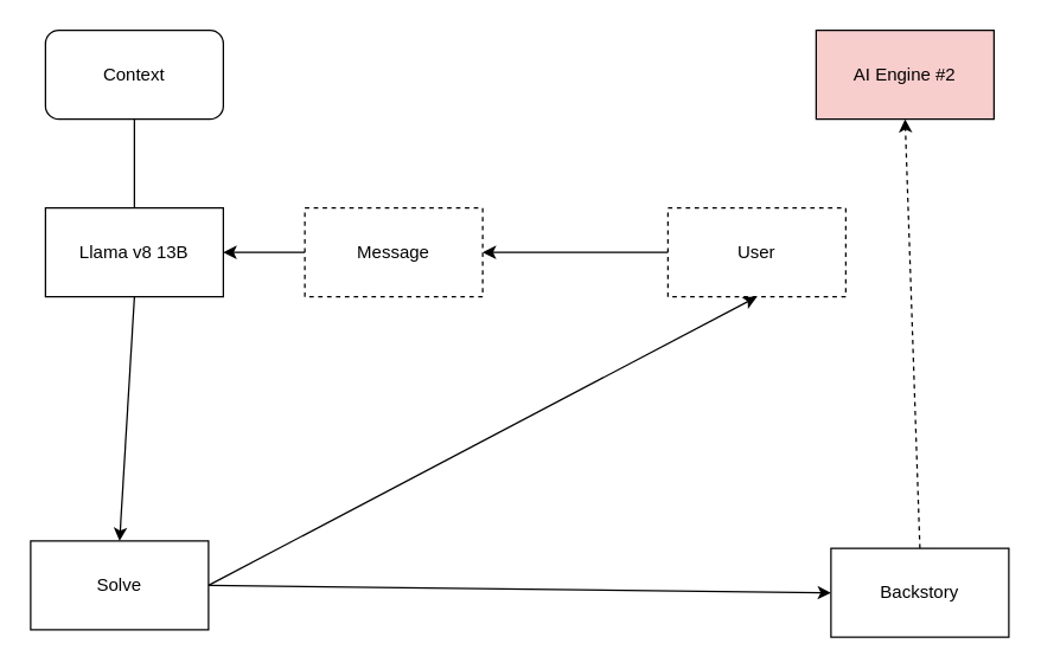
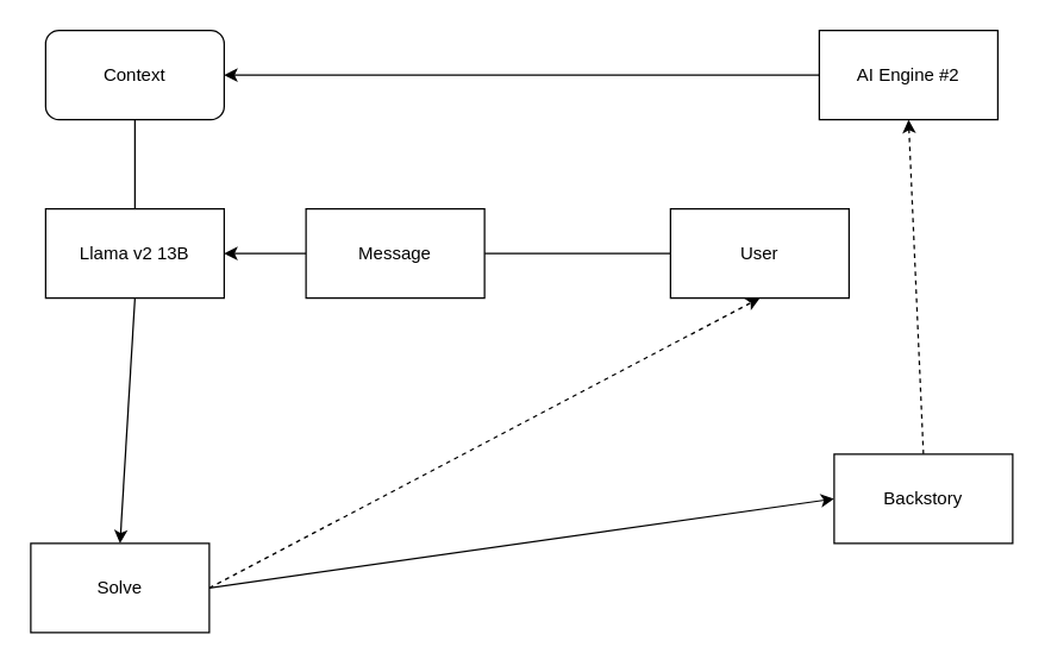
  <mxCell id="0" />
  <mxCell id="1" parent="0" />
  <mxCell id="2" style="edgeStyle=none;html=1;" edge="1" parent="1" source="4"><mxGeometry relative="1" as="geometry"><mxPoint x="150" y="170" as="targetPoint" /></mxGeometry></mxCell>
  <mxCell id="3" style="edgeStyle=none;html=1;exitX=0.5;exitY=1;exitDx=0;exitDy=0;entryX=0.5;entryY=0;entryDx=0;entryDy=0;" edge="1" parent="1" source="4" target="13"><mxGeometry relative="1" as="geometry" /></mxCell>
- <mxCell id="4" value="Llama v8 13B" style="rounded=0;whiteSpace=wrap;html=1;" parent="1" vertex="1"><mxGeometry x="30" y="140" width="120" height="60" as="geometry" /></mxCell>
+ <mxCell id="4" value="Llama v2 13B" style="rounded=0;whiteSpace=wrap;html=1;" parent="1" vertex="1"><mxGeometry x="30" y="140" width="120" height="60" as="geometry" /></mxCell>
  <mxCell id="5" style="edgeStyle=none;html=1;exitX=0.5;exitY=1;exitDx=0;exitDy=0;entryX=0.5;entryY=0;entryDx=0;entryDy=0;endArrow=none;" parent="1" source="6" target="4" edge="1"><mxGeometry relative="1" as="geometry" /></mxCell>
  <mxCell id="6" value="Context" style="whiteSpace=wrap;html=1;rounded=1;" parent="1" vertex="1"><mxGeometry x="30" y="20" width="120" height="60" as="geometry" /></mxCell>
- <mxCell id="7" style="edgeStyle=none;html=1;exitX=0;exitY=0.5;exitDx=0;exitDy=0;entryX=1;entryY=0.5;entryDx=0;entryDy=0;" parent="1" source="8" target="10" edge="1"><mxGeometry relative="1" as="geometry" /></mxCell>
- <mxCell id="8" value="User" style="rounded=0;whiteSpace=wrap;html=1;dashed=1;" parent="1" vertex="1"><mxGeometry x="450" y="140" width="120" height="60" as="geometry" /></mxCell>
+ <mxCell id="7" style="edgeStyle=none;html=1;exitX=0;exitY=0.5;exitDx=0;exitDy=0;entryX=1;entryY=0.5;entryDx=0;entryDy=0;endArrow=none;" parent="1" source="8" target="10" edge="1"><mxGeometry relative="1" as="geometry" /></mxCell>
+ <mxCell id="8" value="User" style="rounded=0;whiteSpace=wrap;html=1;" parent="1" vertex="1"><mxGeometry x="450" y="140" width="120" height="60" as="geometry" /></mxCell>
  <mxCell id="9" style="edgeStyle=none;html=1;exitX=0;exitY=0.5;exitDx=0;exitDy=0;entryX=1;entryY=0.5;entryDx=0;entryDy=0;" parent="1" source="10" target="4" edge="1"><mxGeometry relative="1" as="geometry" /></mxCell>
- <mxCell id="10" value="Message" style="rounded=0;whiteSpace=wrap;html=1;dashed=1;" parent="1" vertex="1"><mxGeometry x="205" y="140" width="120" height="60" as="geometry" /></mxCell>
+ <mxCell id="10" value="Message" style="rounded=0;whiteSpace=wrap;html=1;" parent="1" vertex="1"><mxGeometry x="205" y="140" width="120" height="60" as="geometry" /></mxCell>
  <mxCell id="11" style="edgeStyle=none;html=1;exitX=1;exitY=0.5;exitDx=0;exitDy=0;entryX=0;entryY=0.5;entryDx=0;entryDy=0;" edge="1" parent="1" source="13" target="16"><mxGeometry relative="1" as="geometry"><mxPoint x="290" y="210" as="targetPoint" /></mxGeometry></mxCell>
- <mxCell id="12" style="edgeStyle=none;html=1;exitX=1;exitY=0.5;exitDx=0;exitDy=0;entryX=0.5;entryY=1;entryDx=0;entryDy=0;" edge="1" parent="1" source="13" target="8"><mxGeometry relative="1" as="geometry" /></mxCell>
+ <mxCell id="12" style="edgeStyle=none;html=1;exitX=1;exitY=0.5;exitDx=0;exitDy=0;entryX=0.5;entryY=1;entryDx=0;entryDy=0;dashed=1;" edge="1" parent="1" source="13" target="8"><mxGeometry relative="1" as="geometry" /></mxCell>
  <mxCell id="13" value="Solve" style="rounded=0;whiteSpace=wrap;html=1;" vertex="1" parent="1"><mxGeometry x="20" y="365" width="120" height="60" as="geometry" /></mxCell>
+ <mxCell id="14" style="edgeStyle=none;html=1;exitX=0;exitY=0.5;exitDx=0;exitDy=0;" edge="1" parent="1" source="17" target="6"><mxGeometry relative="1" as="geometry" /></mxCell>
  <mxCell id="15" style="edgeStyle=none;html=1;exitX=0.5;exitY=0;exitDx=0;exitDy=0;entryX=0.5;entryY=1;entryDx=0;entryDy=0;dashed=1;" edge="1" parent="1" source="16" target="17"><mxGeometry relative="1" as="geometry"><mxPoint x="540" y="140" as="targetPoint" /></mxGeometry></mxCell>
- <mxCell id="16" value="Backstory" style="rounded=0;whiteSpace=wrap;html=1;" vertex="1" parent="1"><mxGeometry x="560" y="370" width="120" height="60" as="geometry" /></mxCell>
- <mxCell id="17" value="AI Engine #2" style="rounded=0;whiteSpace=wrap;html=1;fillColor=#f8cecc;" vertex="1" parent="1"><mxGeometry x="550" y="20" width="120" height="60" as="geometry" /></mxCell>
+ <mxCell id="16" value="Backstory" style="rounded=0;whiteSpace=wrap;html=1;" vertex="1" parent="1"><mxGeometry x="560" y="305" width="120" height="60" as="geometry" /></mxCell>
+ <mxCell id="17" value="AI Engine #2" style="rounded=0;whiteSpace=wrap;html=1;" vertex="1" parent="1"><mxGeometry x="550" y="20" width="120" height="60" as="geometry" /></mxCell>
